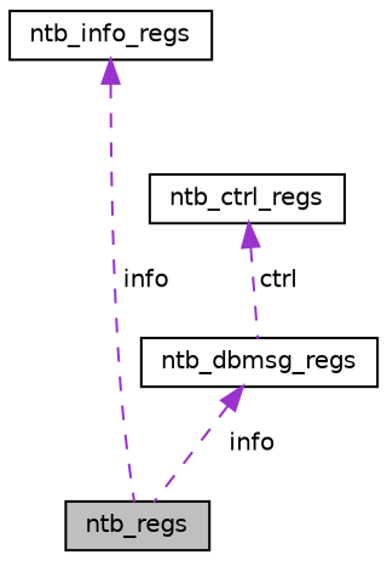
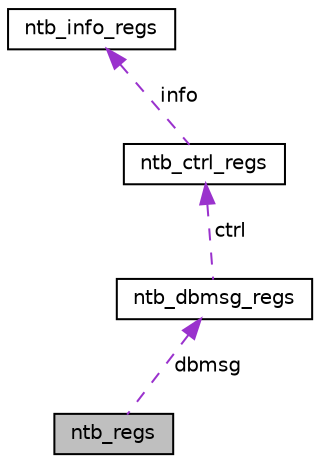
  digraph {
    node [color=black fillcolor=white fontname=Helvetica fontsize=10 shape=record style=filled]
    edge [color=darkorchid3 dir=back fontname=Helvetica fontsize=10 labelfontname=Helvetica labelfontsize=10 style=dashed]
    n1 [fillcolor=grey75 fontcolor=black height=0.2 label=ntb_regs width=0.4]
    n2 [height=0.2 label=ntb_ctrl_regs width=0.4]
    n3 [height=0.2 label=ntb_dbmsg_regs width=0.4]
    n4 [height=0.2 label=ntb_info_regs width=0.4]
    n2 -> n3 [label=" ctrl"]
-   n3 -> n1 [label=" info"]
-   n4 -> n1 [label=" info"]
+   n3 -> n1 [label=" dbmsg"]
+   n4 -> n2 [label=" info"]
  }
